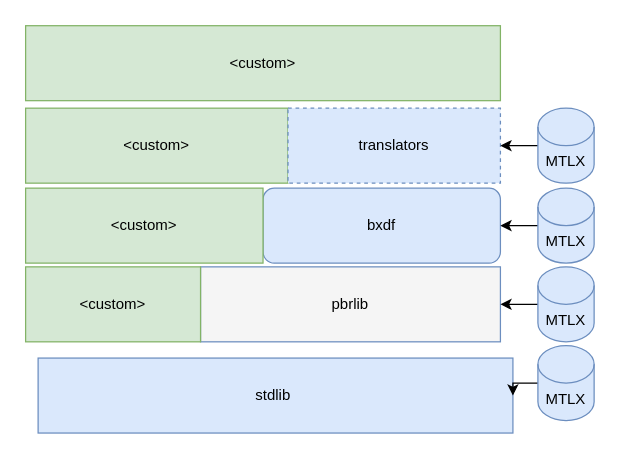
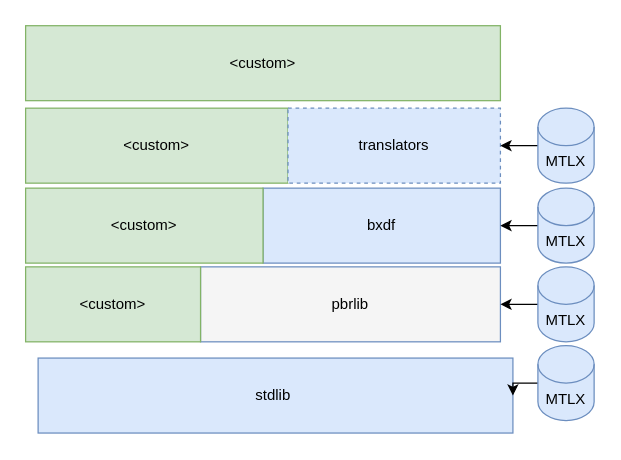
  <mxCell id="0" />
  <mxCell id="1" parent="0" />
  <mxCell id="2" value="stdlib&amp;nbsp;" style="rounded=0;whiteSpace=wrap;html=1;fillColor=#dae8fc;strokeColor=#6c8ebf;" vertex="1" parent="1"><mxGeometry x="30" y="286" width="380" height="60" as="geometry" /></mxCell>
  <mxCell id="3" value="pbrlib" style="rounded=0;whiteSpace=wrap;html=1;fillColor=#f5f5f5;strokeColor=#6c8ebf;" vertex="1" parent="1"><mxGeometry x="160" y="213" width="240" height="60" as="geometry" /></mxCell>
- <mxCell id="4" value="bxdf" style="whiteSpace=wrap;html=1;fillColor=#dae8fc;strokeColor=#6c8ebf;rounded=1;" vertex="1" parent="1"><mxGeometry x="210" y="150" width="190" height="60" as="geometry" /></mxCell>
+ <mxCell id="4" value="bxdf" style="rounded=0;whiteSpace=wrap;html=1;fillColor=#dae8fc;strokeColor=#6c8ebf;" vertex="1" parent="1"><mxGeometry x="210" y="150" width="190" height="60" as="geometry" /></mxCell>
  <mxCell id="5" value="&amp;lt;custom&amp;gt;" style="rounded=0;whiteSpace=wrap;html=1;fillColor=#d5e8d4;strokeColor=#82b366;" vertex="1" parent="1"><mxGeometry x="20" y="86" width="210" height="60" as="geometry" /></mxCell>
  <mxCell id="6" value="translators" style="rounded=0;whiteSpace=wrap;html=1;fillColor=#dae8fc;strokeColor=#6c8ebf;dashed=1;" vertex="1" parent="1"><mxGeometry x="230" y="86" width="170" height="60" as="geometry" /></mxCell>
  <mxCell id="7" value="&amp;lt;custom&amp;gt;" style="rounded=0;whiteSpace=wrap;html=1;fillColor=#d5e8d4;strokeColor=#82b366;" vertex="1" parent="1"><mxGeometry x="20" y="213" width="140" height="60" as="geometry" /></mxCell>
  <mxCell id="8" value="&amp;lt;custom&amp;gt;" style="rounded=0;whiteSpace=wrap;html=1;fillColor=#d5e8d4;strokeColor=#82b366;" vertex="1" parent="1"><mxGeometry x="20" y="150" width="190" height="60" as="geometry" /></mxCell>
  <mxCell id="9" value="&amp;lt;custom&amp;gt;" style="rounded=0;whiteSpace=wrap;html=1;fillColor=#d5e8d4;strokeColor=#82b366;" vertex="1" parent="1"><mxGeometry x="20" y="20" width="380" height="60" as="geometry" /></mxCell>
  <mxCell id="10" style="edgeStyle=orthogonalEdgeStyle;rounded=0;orthogonalLoop=1;jettySize=auto;html=1;" edge="1" parent="1" source="11" target="6"><mxGeometry relative="1" as="geometry" /></mxCell>
  <mxCell id="11" value="MTLX" style="shape=cylinder3;whiteSpace=wrap;html=1;boundedLbl=1;backgroundOutline=1;size=15;fillColor=#dae8fc;strokeColor=#6c8ebf;" vertex="1" parent="1"><mxGeometry x="430" y="86" width="45" height="60" as="geometry" /></mxCell>
  <mxCell id="12" style="edgeStyle=orthogonalEdgeStyle;rounded=0;orthogonalLoop=1;jettySize=auto;html=1;" edge="1" parent="1" source="13" target="4"><mxGeometry relative="1" as="geometry" /></mxCell>
  <mxCell id="13" value="MTLX" style="shape=cylinder3;whiteSpace=wrap;html=1;boundedLbl=1;backgroundOutline=1;size=15;fillColor=#dae8fc;strokeColor=#6c8ebf;" vertex="1" parent="1"><mxGeometry x="430" y="150" width="45" height="60" as="geometry" /></mxCell>
  <mxCell id="14" style="edgeStyle=orthogonalEdgeStyle;rounded=0;orthogonalLoop=1;jettySize=auto;html=1;" edge="1" parent="1" source="15" target="3"><mxGeometry relative="1" as="geometry" /></mxCell>
  <mxCell id="15" value="MTLX" style="shape=cylinder3;whiteSpace=wrap;html=1;boundedLbl=1;backgroundOutline=1;size=15;fillColor=#dae8fc;strokeColor=#6c8ebf;" vertex="1" parent="1"><mxGeometry x="430" y="213" width="45" height="60" as="geometry" /></mxCell>
  <mxCell id="16" style="edgeStyle=orthogonalEdgeStyle;rounded=0;orthogonalLoop=1;jettySize=auto;html=1;" edge="1" parent="1" source="17" target="2"><mxGeometry relative="1" as="geometry" /></mxCell>
  <mxCell id="17" value="MTLX" style="shape=cylinder3;whiteSpace=wrap;html=1;boundedLbl=1;backgroundOutline=1;size=15;fillColor=#dae8fc;strokeColor=#6c8ebf;" vertex="1" parent="1"><mxGeometry x="430" y="276" width="45" height="60" as="geometry" /></mxCell>
